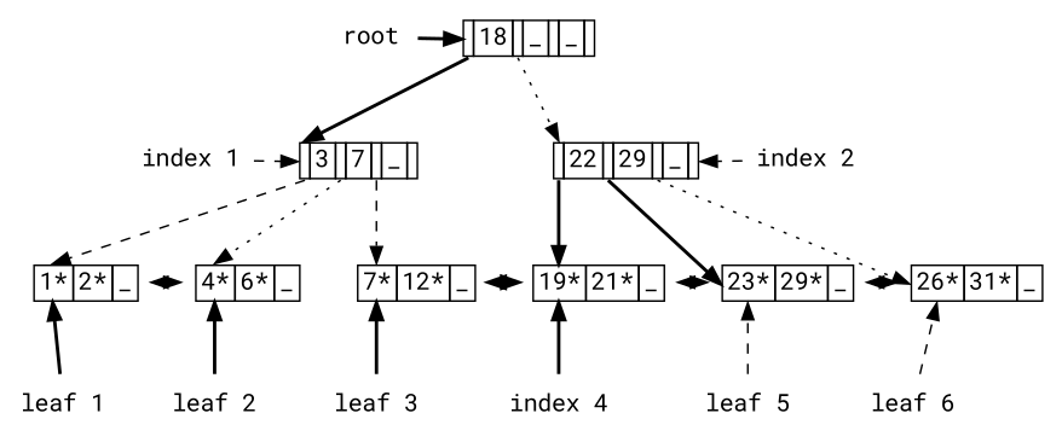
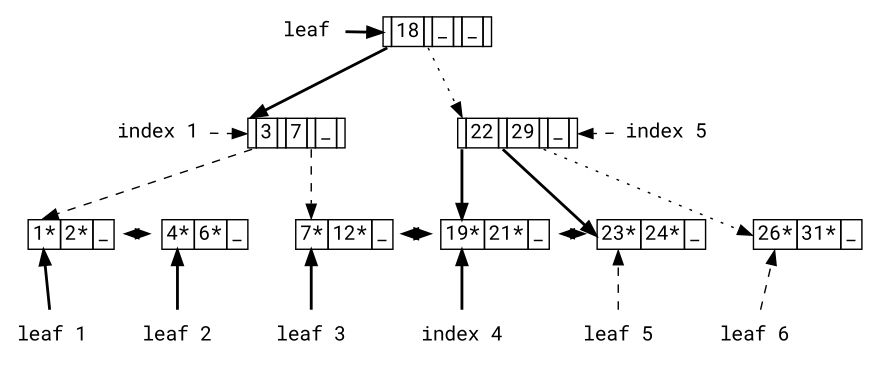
  digraph {
    fontname="Roboto Mono"
    splines=false
    node [fontname="Roboto Mono" shape=none]
    edge [fontname="Roboto Mono" style=bold]
    n1 [label=<<table border="0" cellborder="1" cellspacing="0">                     <tr>                         <td port="connector0"></td>                         <td port="key0">18</td>                         <td port="connector1"></td>                         <td port="key1">_</td>                         <td port="connector2"></td>                         <td port="key2">_</td>                         <td port="connector3"></td>                     </tr>                 </table>>]
-   n2 [label=root]
+   n2 [label=leaf]
    n3 [label=<<table border="0" cellborder="1" cellspacing="0">                     <tr>                         <td port="connector0"></td>                         <td port="key0">3</td>                         <td port="connector1"></td>                         <td port="key1">7</td>                         <td port="connector2"></td>                         <td port="key2">_</td>                         <td port="connector3"></td>                     </tr>                 </table>>]
    n4 [label=<<table border="0" cellborder="1" cellspacing="0">                     <tr>                         <td port="connector0"></td>                         <td port="key0">22</td>                         <td port="connector1"></td>                         <td port="key1">29</td>                         <td port="connector2"></td>                         <td port="key2">_</td>                         <td port="connector3"></td>                     </tr>                 </table>>]
    n5 [label="index 1"]
-   n6 [label="index 2"]
+   n6 [label="index 5"]
    n7 [label=<<table border="0" cellborder="1" cellspacing="0">                     <tr>                         <td port="key0">1*</td>                         <td port="key1">2*</td>                         <td port="key2">_</td>                     </tr>                 </table>>]
    n8 [label=<<table border="0" cellborder="1" cellspacing="0">                     <tr>                         <td port="key0">4*</td>                         <td port="key1">6*</td>                         <td port="key2">_</td>                     </tr>                 </table>>]
    n9 [label=<<table border="0" cellborder="1" cellspacing="0">                     <tr>                         <td port="key0">7*</td>                         <td port="key1">12*</td>                         <td port="key2">_</td>                     </tr>                 </table>>]
    n10 [label=<<table border="0" cellborder="1" cellspacing="0">                     <tr>                         <td port="key0">19*</td>                         <td port="key1">21*</td>                         <td port="key2">_</td>                     </tr>                 </table>>]
-   n11 [label=<<table border="0" cellborder="1" cellspacing="0">                     <tr>                         <td port="key0">23*</td>                         <td port="key1">29*</td>                         <td port="key2">_</td>                     </tr>                 </table>>]
+   n11 [label=<<table border="0" cellborder="1" cellspacing="0">                     <tr>                         <td port="key0">23*</td>                         <td port="key1">24*</td>                         <td port="key2">_</td>                     </tr>                 </table>>]
    n12 [label=<<table border="0" cellborder="1" cellspacing="0">                     <tr>                         <td port="key0">26*</td>                         <td port="key1">31*</td>                         <td port="key2">_</td>                     </tr>                 </table>>]
    n13 [label="leaf 1"]
    n14 [label="leaf 2"]
    n15 [label="leaf 3"]
    n16 [label="index 4"]
    n17 [label="leaf 5"]
    n18 [label="leaf 6"]
    rank1 [style=invisible shape=""]
    subgraph sub_1 {
      rank=min
      n1
      n2
    }
    subgraph sub_2 {
      rank=same
      n3
      n4
      n5
      n6
    }
    subgraph sub_3 {
      rank=same
      n7
      n8
      n9
      n10
      n11
      n12
    }
    subgraph sub_4 {
      rank=max
      n13
      n14
      n15
      n16
      n17
      n18
    }
    n1 -> n3 [headport=connector0 tailport=connector0]
    n1 -> n4 [headport=connector0 style=dotted tailport=connector1]
    n2 -> n1 [headport=connector0]
    n3 -> n4 [style=invis]
    n3 -> n7 [headport=key0 style=dashed tailport=connector0]
-   n3 -> n8 [headport=key0 style=dotted tailport=connector1]
    n3 -> n9 [headport=key0 style=dashed tailport=connector2]
    n4 -> n6 [style=invis]
    n4 -> n10 [headport=key0 tailport=connector0]
    n4 -> n11 [headport=key0 tailport=connector1]
    n4 -> n12 [headport=key0 style=dotted tailport=connector2]
    n5 -> n3 [headport=connector0 style=dashed]
    n5 -> n3 [style=invis]
    n6 -> n4 [headport=connector3 style=dashed]
    n7 -> n8 [constraint=false dir=both style=dashed]
    n9 -> n10 [constraint=false dir=both]
    n10 -> n11 [constraint=false dir=both style=dotted]
-   n11 -> n12 [constraint=false dir=both style=dashed]
    n13 -> n7 [headport=key0]
    n13 -> n14 [style=invis]
    n14 -> n8 [headport=key0]
    n14 -> n15 [style=invis]
    n15 -> n9 [headport=key0]
    n15 -> n16 [style=invis]
    n16 -> n10 [headport=key0]
    n16 -> n17 [style=invis]
    n17 -> n11 [headport=key0 style=dashed]
    n17 -> n18 [style=invis]
    n18 -> n12 [headport=key0 style=dashed]
    rank1 -> n5 [style=invis]
  }
